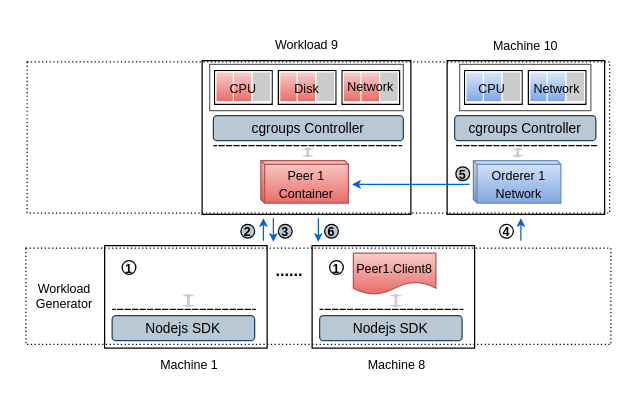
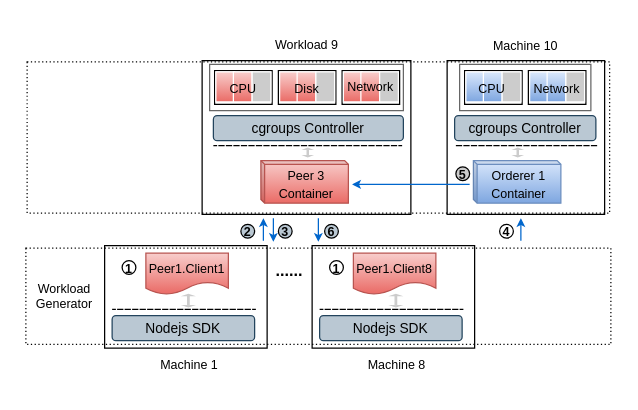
  <mxCell id="0" />
  <mxCell id="1" parent="0" />
  <mxCell id="2" value="&lt;font style=&quot;font-size: 10px;&quot;&gt;Workload&lt;br&gt;Generator&lt;/font&gt;" style="text;html=1;strokeColor=none;fillColor=none;align=center;verticalAlign=middle;whiteSpace=wrap;rounded=0;fontSize=8;" parent="1" vertex="1"><mxGeometry x="21" y="221" width="60" height="30" as="geometry" /></mxCell>
  <mxCell id="3" value="" style="rounded=0;whiteSpace=wrap;html=1;" parent="1" vertex="1"><mxGeometry x="161" y="48" width="167" height="123" as="geometry" /></mxCell>
  <mxCell id="4" value="" style="rounded=0;whiteSpace=wrap;html=1;fillColor=#FFFFFF;fontColor=#333333;strokeColor=#666666;shadow=0;" parent="1" vertex="1"><mxGeometry x="167" y="51" width="155" height="37" as="geometry" /></mxCell>
  <mxCell id="5" value="cgroups Controller" style="rounded=1;whiteSpace=wrap;html=1;fillColor=#bac8d3;strokeColor=#23445d;fontSize=11;" parent="1" vertex="1"><mxGeometry x="170" y="92" width="152" height="20" as="geometry" /></mxCell>
  <mxCell id="6" value="" style="endArrow=none;dashed=1;html=1;rounded=0;fontColor=#000000;shape=link;sketch=0;width=0;" parent="1" edge="1"><mxGeometry width="50" height="50" relative="1" as="geometry"><mxPoint x="321" y="116" as="sourcePoint" /><mxPoint x="170" y="116" as="targetPoint" /></mxGeometry></mxCell>
  <mxCell id="7" value="" style="html=1;shadow=0;dashed=0;align=center;verticalAlign=middle;shape=mxgraph.arrows2.twoWayArrow;dy=0.8;dx=1.0;fontColor=#000000;strokeColor=#CCCCCC;fillColor=#CCCCCC;direction=south;" parent="1" vertex="1"><mxGeometry x="243" y="118" width="5" height="7" as="geometry" /></mxCell>
  <mxCell id="8" value="" style="rounded=0;whiteSpace=wrap;html=1;shadow=0;labelBackgroundColor=none;fontSize=10;fontColor=#000000;strokeColor=#000000;fillColor=#FFFFFF;" parent="1" vertex="1"><mxGeometry x="171" y="56" width="46" height="27" as="geometry" /></mxCell>
  <mxCell id="9" value="" style="rounded=0;whiteSpace=wrap;html=1;shadow=0;fontSize=10;strokeColor=#FFFFFF;fillColor=#f8cecc;imageWidth=21;imageHeight=21;absoluteArcSize=1;gradientColor=#ea6b66;" parent="1" vertex="1"><mxGeometry x="172" y="57" width="15" height="24" as="geometry" /></mxCell>
  <mxCell id="10" value="" style="rounded=0;whiteSpace=wrap;html=1;shadow=0;fontSize=10;strokeColor=#FFFFFF;fillColor=#f8cecc;imageWidth=21;imageHeight=21;absoluteArcSize=1;gradientColor=#ea6b66;" parent="1" vertex="1"><mxGeometry x="186" y="57" width="15" height="24" as="geometry" /></mxCell>
  <mxCell id="11" value="" style="rounded=0;whiteSpace=wrap;html=1;shadow=0;fontSize=10;fontColor=#000000;strokeColor=#FFFFFF;fillColor=#CCCCCC;imageWidth=21;imageHeight=21;absoluteArcSize=1;" parent="1" vertex="1"><mxGeometry x="201" y="57" width="15" height="24" as="geometry" /></mxCell>
  <mxCell id="12" value="CPU" style="text;html=1;strokeColor=none;fillColor=none;align=center;verticalAlign=middle;whiteSpace=wrap;rounded=0;fontSize=10;" parent="1" vertex="1"><mxGeometry x="167" y="58" width="54" height="24" as="geometry" /></mxCell>
  <mxCell id="13" value="" style="rounded=0;whiteSpace=wrap;html=1;shadow=0;labelBackgroundColor=none;fontSize=10;fontColor=#000000;strokeColor=#000000;fillColor=#FFFFFF;" parent="1" vertex="1"><mxGeometry x="222" y="56" width="46" height="27" as="geometry" /></mxCell>
  <mxCell id="14" value="" style="rounded=0;whiteSpace=wrap;html=1;shadow=0;fontSize=10;strokeColor=#FFFFFF;fillColor=#f8cecc;imageWidth=21;imageHeight=21;absoluteArcSize=1;gradientColor=#ea6b66;" parent="1" vertex="1"><mxGeometry x="223" y="57" width="15" height="24" as="geometry" /></mxCell>
  <mxCell id="15" value="" style="rounded=0;whiteSpace=wrap;html=1;shadow=0;fontSize=10;strokeColor=#FFFFFF;fillColor=#f8cecc;imageWidth=21;imageHeight=21;absoluteArcSize=1;gradientColor=#ea6b66;" parent="1" vertex="1"><mxGeometry x="237" y="57" width="15" height="24" as="geometry" /></mxCell>
  <mxCell id="16" value="" style="rounded=0;whiteSpace=wrap;html=1;shadow=0;fontSize=10;fontColor=#000000;strokeColor=#FFFFFF;fillColor=#CCCCCC;imageWidth=21;imageHeight=21;absoluteArcSize=1;" parent="1" vertex="1"><mxGeometry x="252" y="57" width="15" height="24" as="geometry" /></mxCell>
  <mxCell id="17" value="Disk" style="text;html=1;strokeColor=none;fillColor=none;align=center;verticalAlign=middle;whiteSpace=wrap;rounded=0;fontSize=10;" parent="1" vertex="1"><mxGeometry x="218" y="58" width="54" height="24" as="geometry" /></mxCell>
  <mxCell id="18" value="" style="rounded=0;whiteSpace=wrap;html=1;shadow=0;labelBackgroundColor=none;fontSize=10;fontColor=#000000;strokeColor=#000000;fillColor=#FFFFFF;" parent="1" vertex="1"><mxGeometry x="273" y="56" width="46" height="27" as="geometry" /></mxCell>
  <mxCell id="19" value="" style="rounded=0;whiteSpace=wrap;html=1;shadow=0;fontSize=10;strokeColor=#FFFFFF;fillColor=#f8cecc;imageWidth=21;imageHeight=21;absoluteArcSize=1;gradientColor=#ea6b66;" parent="1" vertex="1"><mxGeometry x="274" y="57" width="15" height="24" as="geometry" /></mxCell>
  <mxCell id="20" value="" style="rounded=0;whiteSpace=wrap;html=1;shadow=0;fontSize=10;strokeColor=#FFFFFF;fillColor=#f8cecc;imageWidth=21;imageHeight=21;absoluteArcSize=1;gradientColor=#ea6b66;" parent="1" vertex="1"><mxGeometry x="288" y="57" width="15" height="24" as="geometry" /></mxCell>
  <mxCell id="21" value="" style="rounded=0;whiteSpace=wrap;html=1;shadow=0;fontSize=10;fontColor=#000000;strokeColor=#FFFFFF;fillColor=#CCCCCC;imageWidth=21;imageHeight=21;absoluteArcSize=1;" parent="1" vertex="1"><mxGeometry x="303" y="57" width="15" height="24" as="geometry" /></mxCell>
  <mxCell id="22" value="Network" style="text;html=1;strokeColor=none;fillColor=none;align=center;verticalAlign=middle;whiteSpace=wrap;rounded=0;fontSize=10;" parent="1" vertex="1"><mxGeometry x="269" y="57" width="54" height="24" as="geometry" /></mxCell>
- <mxCell id="23" value="&lt;font style=&quot;font-size: 10px;&quot;&gt;Peer 1&lt;br style=&quot;&quot;&gt;Container&lt;/font&gt;" style="shape=cube;whiteSpace=wrap;html=1;boundedLbl=1;backgroundOutline=1;darkOpacity=0.05;darkOpacity2=0.1;shadow=0;strokeColor=#b85450;fillColor=#f8cecc;size=3;fontSize=11;gradientColor=#ea6b66;" parent="1" vertex="1"><mxGeometry x="208" y="128" width="70" height="34" as="geometry" /></mxCell>
+ <mxCell id="23" value="&lt;font style=&quot;font-size: 10px;&quot;&gt;Peer 3&lt;br style=&quot;&quot;&gt;Container&lt;/font&gt;" style="shape=cube;whiteSpace=wrap;html=1;boundedLbl=1;backgroundOutline=1;darkOpacity=0.05;darkOpacity2=0.1;shadow=0;strokeColor=#b85450;fillColor=#f8cecc;size=3;fontSize=11;gradientColor=#ea6b66;" parent="1" vertex="1"><mxGeometry x="208" y="128" width="70" height="34" as="geometry" /></mxCell>
  <mxCell id="24" value="&lt;font style=&quot;font-size: 10px;&quot;&gt;Workload 9&lt;/font&gt;" style="text;html=1;strokeColor=none;fillColor=none;align=center;verticalAlign=middle;whiteSpace=wrap;rounded=0;fontSize=10;" parent="1" vertex="1"><mxGeometry x="215" y="20" width="60" height="30" as="geometry" /></mxCell>
  <mxCell id="25" value="" style="rounded=0;whiteSpace=wrap;html=1;" parent="1" vertex="1"><mxGeometry x="357" y="48" width="126" height="123" as="geometry" /></mxCell>
  <mxCell id="26" value="" style="rounded=0;whiteSpace=wrap;html=1;fillColor=#FFFFFF;fontColor=#333333;strokeColor=#666666;shadow=0;" parent="1" vertex="1"><mxGeometry x="367" y="51" width="105" height="37" as="geometry" /></mxCell>
  <mxCell id="27" value="cgroups Controller" style="rounded=1;whiteSpace=wrap;html=1;fillColor=#bac8d3;strokeColor=#23445d;fontSize=11;" parent="1" vertex="1"><mxGeometry x="363" y="92" width="113" height="20" as="geometry" /></mxCell>
  <mxCell id="28" value="" style="endArrow=none;dashed=1;html=1;rounded=0;fontColor=#000000;shape=link;sketch=0;width=0;" parent="1" edge="1"><mxGeometry width="50" height="50" relative="1" as="geometry"><mxPoint x="477" y="116" as="sourcePoint" /><mxPoint x="364" y="116" as="targetPoint" /></mxGeometry></mxCell>
  <mxCell id="29" value="" style="html=1;shadow=0;dashed=0;align=center;verticalAlign=middle;shape=mxgraph.arrows2.twoWayArrow;dy=0.8;dx=1.0;fontColor=#000000;strokeColor=#CCCCCC;fillColor=#CCCCCC;direction=south;" parent="1" vertex="1"><mxGeometry x="411" y="118" width="5" height="7" as="geometry" /></mxCell>
  <mxCell id="30" value="" style="rounded=0;whiteSpace=wrap;html=1;shadow=0;labelBackgroundColor=none;fontSize=10;fontColor=#000000;strokeColor=#000000;fillColor=#FFFFFF;" parent="1" vertex="1"><mxGeometry x="371" y="56" width="46" height="27" as="geometry" /></mxCell>
  <mxCell id="31" value="" style="rounded=0;whiteSpace=wrap;html=1;shadow=0;fontSize=10;strokeColor=#FFFFFF;fillColor=#dae8fc;imageWidth=21;imageHeight=21;absoluteArcSize=1;gradientColor=#7ea6e0;" parent="1" vertex="1"><mxGeometry x="372" y="57" width="15" height="24" as="geometry" /></mxCell>
  <mxCell id="32" value="" style="rounded=0;whiteSpace=wrap;html=1;shadow=0;fontSize=10;strokeColor=#FFFFFF;fillColor=#dae8fc;imageWidth=21;imageHeight=21;absoluteArcSize=1;gradientColor=#7ea6e0;" parent="1" vertex="1"><mxGeometry x="386" y="57" width="15" height="24" as="geometry" /></mxCell>
  <mxCell id="33" value="" style="rounded=0;whiteSpace=wrap;html=1;shadow=0;fontSize=10;fontColor=#000000;strokeColor=#FFFFFF;fillColor=#CCCCCC;imageWidth=21;imageHeight=21;absoluteArcSize=1;" parent="1" vertex="1"><mxGeometry x="401" y="57" width="15" height="24" as="geometry" /></mxCell>
  <mxCell id="34" value="CPU" style="text;html=1;strokeColor=none;fillColor=none;align=center;verticalAlign=middle;whiteSpace=wrap;rounded=0;fontSize=10;" parent="1" vertex="1"><mxGeometry x="366" y="58" width="54" height="24" as="geometry" /></mxCell>
  <mxCell id="35" value="" style="rounded=0;whiteSpace=wrap;html=1;shadow=0;labelBackgroundColor=none;fontSize=10;fontColor=#000000;strokeColor=#000000;fillColor=#FFFFFF;" parent="1" vertex="1"><mxGeometry x="422" y="56" width="46" height="27" as="geometry" /></mxCell>
  <mxCell id="36" value="" style="rounded=0;whiteSpace=wrap;html=1;shadow=0;fontSize=10;strokeColor=#FFFFFF;fillColor=#dae8fc;imageWidth=21;imageHeight=21;absoluteArcSize=1;gradientColor=#7ea6e0;" parent="1" vertex="1"><mxGeometry x="423" y="57" width="15" height="24" as="geometry" /></mxCell>
  <mxCell id="37" value="" style="rounded=0;whiteSpace=wrap;html=1;shadow=0;fontSize=10;strokeColor=#FFFFFF;fillColor=#dae8fc;imageWidth=21;imageHeight=21;absoluteArcSize=1;gradientColor=#7ea6e0;" parent="1" vertex="1"><mxGeometry x="437" y="57" width="15" height="24" as="geometry" /></mxCell>
  <mxCell id="38" value="" style="rounded=0;whiteSpace=wrap;html=1;shadow=0;fontSize=10;fontColor=#000000;strokeColor=#FFFFFF;fillColor=#CCCCCC;imageWidth=21;imageHeight=21;absoluteArcSize=1;" parent="1" vertex="1"><mxGeometry x="452" y="57" width="15" height="24" as="geometry" /></mxCell>
  <mxCell id="39" value="Network" style="text;html=1;strokeColor=none;fillColor=none;align=center;verticalAlign=middle;whiteSpace=wrap;rounded=0;fontSize=10;" parent="1" vertex="1"><mxGeometry x="418" y="58" width="54" height="24" as="geometry" /></mxCell>
- <mxCell id="40" value="&lt;font style=&quot;font-size: 10px;&quot;&gt;Orderer 1&lt;br style=&quot;&quot;&gt;Network&lt;/font&gt;" style="shape=cube;whiteSpace=wrap;html=1;boundedLbl=1;backgroundOutline=1;darkOpacity=0.05;darkOpacity2=0.1;shadow=0;strokeColor=#6c8ebf;fillColor=#dae8fc;size=3;fontSize=11;gradientColor=#7ea6e0;" parent="1" vertex="1"><mxGeometry x="378" y="128" width="70" height="34" as="geometry" /></mxCell>
+ <mxCell id="40" value="&lt;font style=&quot;font-size: 10px;&quot;&gt;Orderer 1&lt;br style=&quot;&quot;&gt;Container&lt;/font&gt;" style="shape=cube;whiteSpace=wrap;html=1;boundedLbl=1;backgroundOutline=1;darkOpacity=0.05;darkOpacity2=0.1;shadow=0;strokeColor=#6c8ebf;fillColor=#dae8fc;size=3;fontSize=11;gradientColor=#7ea6e0;" parent="1" vertex="1"><mxGeometry x="378" y="128" width="70" height="34" as="geometry" /></mxCell>
  <mxCell id="41" value="&lt;font style=&quot;font-size: 10px;&quot;&gt;Machine 10&lt;/font&gt;" style="text;html=1;strokeColor=none;fillColor=none;align=center;verticalAlign=middle;whiteSpace=wrap;rounded=0;fontSize=10;" parent="1" vertex="1"><mxGeometry x="390" y="21" width="60" height="30" as="geometry" /></mxCell>
  <mxCell id="42" value="" style="endArrow=classic;html=1;rounded=0;fontSize=10;strokeColor=#0066CC;endSize=4;startSize=4;" parent="1" edge="1"><mxGeometry width="50" height="50" relative="1" as="geometry"><mxPoint x="416" y="192" as="sourcePoint" /><mxPoint x="416" y="174" as="targetPoint" /></mxGeometry></mxCell>
  <mxCell id="43" value="4" style="ellipse;whiteSpace=wrap;html=1;aspect=fixed;fontSize=10;strokeColor=#000000;fillColor=#FFFFFF;fontStyle=1" parent="1" vertex="1"><mxGeometry x="399" y="179" width="11" height="11" as="geometry" /></mxCell>
  <mxCell id="44" value="" style="endArrow=classic;html=1;rounded=0;fontSize=10;strokeColor=#0066CC;endSize=4;startSize=4;jumpSize=6;" parent="1" edge="1"><mxGeometry width="50" height="50" relative="1" as="geometry"><mxPoint x="375" y="147" as="sourcePoint" /><mxPoint x="281" y="147" as="targetPoint" /></mxGeometry></mxCell>
  <mxCell id="45" value="5" style="ellipse;whiteSpace=wrap;html=1;aspect=fixed;fontSize=10;strokeColor=#000000;fillColor=#cccccc;fontStyle=1;" parent="1" vertex="1"><mxGeometry x="364" y="133" width="11" height="11" as="geometry" /></mxCell>
  <mxCell id="46" value="" style="rounded=0;whiteSpace=wrap;html=1;shadow=0;labelBackgroundColor=none;fontSize=11;dashed=1;dashPattern=1 2;fillColor=none;strokeColor=#000000;" parent="1" vertex="1"><mxGeometry x="21" y="49" width="466" height="121" as="geometry" /></mxCell>
  <mxCell id="47" value="" style="rounded=0;whiteSpace=wrap;html=1;" vertex="1" parent="1"><mxGeometry x="83" y="196" width="130" height="82" as="geometry" /></mxCell>
  <mxCell id="48" value="Nodejs SDK" style="rounded=1;whiteSpace=wrap;html=1;fontSize=11;fillColor=#bac8d3;strokeColor=#23445d;" vertex="1" parent="1"><mxGeometry x="89" y="252" width="114" height="20" as="geometry" /></mxCell>
  <mxCell id="49" value="" style="endArrow=none;dashed=1;html=1;rounded=0;fontColor=#000000;shape=link;sketch=0;width=0;" edge="1" parent="1"><mxGeometry width="50" height="50" relative="1" as="geometry"><mxPoint x="204" y="247" as="sourcePoint" /><mxPoint x="89" y="247" as="targetPoint" /></mxGeometry></mxCell>
  <mxCell id="50" value="" style="html=1;shadow=0;dashed=0;align=center;verticalAlign=middle;shape=mxgraph.arrows2.twoWayArrow;dy=0.8;dx=1.0;fontColor=#000000;strokeColor=#CCCCCC;fillColor=#CCCCCC;direction=south;" vertex="1" parent="1"><mxGeometry x="147" y="235" width="6" height="10" as="geometry" /></mxCell>
+ <mxCell id="51" value="&lt;font style=&quot;font-size: 10px;&quot;&gt;Peer1.Client1&lt;/font&gt;" style="shape=document;whiteSpace=wrap;html=1;boundedLbl=1;fillColor=#f8cecc;strokeColor=#b85450;gradientColor=#ea6b66;" vertex="1" parent="1"><mxGeometry x="116" y="202" width="66" height="33" as="geometry" /></mxCell>
  <mxCell id="52" value="&lt;font style=&quot;font-size: 10px;&quot;&gt;Machine 1&lt;/font&gt;" style="text;html=1;strokeColor=none;fillColor=none;align=center;verticalAlign=middle;whiteSpace=wrap;rounded=0;fontSize=10;" vertex="1" parent="1"><mxGeometry x="121" y="276" width="60" height="30" as="geometry" /></mxCell>
  <mxCell id="53" value="1" style="ellipse;whiteSpace=wrap;html=1;aspect=fixed;fontSize=10;strokeColor=#000000;fillColor=#FFFFFF;fontStyle=1" vertex="1" parent="1"><mxGeometry x="97" y="208" width="11" height="11" as="geometry" /></mxCell>
  <mxCell id="54" value="&lt;b&gt;&lt;font style=&quot;font-size: 13px;&quot;&gt;......&lt;/font&gt;&lt;/b&gt;" style="text;html=1;strokeColor=none;fillColor=none;align=center;verticalAlign=middle;whiteSpace=wrap;rounded=0;fontSize=10;" vertex="1" parent="1"><mxGeometry x="201" y="201" width="60" height="30" as="geometry" /></mxCell>
  <mxCell id="55" value="" style="rounded=0;whiteSpace=wrap;html=1;" vertex="1" parent="1"><mxGeometry x="249" y="196" width="130" height="82" as="geometry" /></mxCell>
  <mxCell id="56" value="Nodejs SDK" style="rounded=1;whiteSpace=wrap;html=1;fontSize=11;fillColor=#bac8d3;strokeColor=#23445d;" vertex="1" parent="1"><mxGeometry x="255" y="252" width="114" height="20" as="geometry" /></mxCell>
  <mxCell id="57" value="" style="endArrow=none;dashed=1;html=1;rounded=0;fontColor=#000000;shape=link;sketch=0;width=0;" edge="1" parent="1"><mxGeometry width="50" height="50" relative="1" as="geometry"><mxPoint x="370" y="247" as="sourcePoint" /><mxPoint x="255" y="247" as="targetPoint" /></mxGeometry></mxCell>
  <mxCell id="58" value="" style="html=1;shadow=0;dashed=0;align=center;verticalAlign=middle;shape=mxgraph.arrows2.twoWayArrow;dy=0.8;dx=1.0;fontColor=#000000;strokeColor=#CCCCCC;fillColor=#CCCCCC;direction=south;" vertex="1" parent="1"><mxGeometry x="313" y="235" width="6" height="10" as="geometry" /></mxCell>
  <mxCell id="59" value="&lt;font style=&quot;font-size: 10px;&quot;&gt;Peer1.Client8&lt;/font&gt;" style="shape=document;whiteSpace=wrap;html=1;boundedLbl=1;fillColor=#f8cecc;strokeColor=#b85450;gradientColor=#ea6b66;" vertex="1" parent="1"><mxGeometry x="282" y="202" width="66" height="33" as="geometry" /></mxCell>
  <mxCell id="60" value="&lt;font style=&quot;font-size: 10px;&quot;&gt;Machine 8&lt;/font&gt;" style="text;html=1;strokeColor=none;fillColor=none;align=center;verticalAlign=middle;whiteSpace=wrap;rounded=0;fontSize=10;" vertex="1" parent="1"><mxGeometry x="287" y="276" width="60" height="30" as="geometry" /></mxCell>
  <mxCell id="61" value="1" style="ellipse;whiteSpace=wrap;html=1;aspect=fixed;fontSize=10;strokeColor=#000000;fillColor=#FFFFFF;fontStyle=1" vertex="1" parent="1"><mxGeometry x="263" y="208" width="11" height="11" as="geometry" /></mxCell>
  <mxCell id="62" value="" style="endArrow=classic;html=1;rounded=0;fontSize=10;strokeColor=#0066CC;endSize=4;startSize=4;" edge="1" parent="1"><mxGeometry width="50" height="50" relative="1" as="geometry"><mxPoint x="210" y="192" as="sourcePoint" /><mxPoint x="210" y="174" as="targetPoint" /></mxGeometry></mxCell>
  <mxCell id="63" value="" style="endArrow=classic;html=1;rounded=0;fontSize=10;strokeColor=#0066CC;endSize=4;startSize=4;jumpSize=6;" edge="1" parent="1"><mxGeometry width="50" height="50" relative="1" as="geometry"><mxPoint x="218" y="174" as="sourcePoint" /><mxPoint x="218" y="193" as="targetPoint" /></mxGeometry></mxCell>
  <mxCell id="64" value="" style="endArrow=classic;html=1;rounded=0;fontSize=10;strokeColor=#0066CC;endSize=4;startSize=4;jumpSize=6;" edge="1" parent="1"><mxGeometry width="50" height="50" relative="1" as="geometry"><mxPoint x="254" y="174" as="sourcePoint" /><mxPoint x="254" y="193" as="targetPoint" /></mxGeometry></mxCell>
  <mxCell id="65" value="2" style="ellipse;whiteSpace=wrap;html=1;aspect=fixed;fontSize=10;strokeColor=#000000;fillColor=#bac8d3;fontStyle=1;" vertex="1" parent="1"><mxGeometry x="192" y="179" width="11" height="11" as="geometry" /></mxCell>
  <mxCell id="66" value="3" style="ellipse;whiteSpace=wrap;html=1;aspect=fixed;fontSize=10;strokeColor=#000000;fillColor=#bac8d3;fontStyle=1;" vertex="1" parent="1"><mxGeometry x="222" y="179" width="11" height="11" as="geometry" /></mxCell>
  <mxCell id="67" value="6" style="ellipse;whiteSpace=wrap;html=1;aspect=fixed;fontSize=10;strokeColor=#000000;fillColor=#bac8d3;fontStyle=1;" vertex="1" parent="1"><mxGeometry x="259" y="179" width="11" height="11" as="geometry" /></mxCell>
  <mxCell id="68" value="" style="rounded=0;whiteSpace=wrap;html=1;shadow=0;labelBackgroundColor=none;fontSize=11;dashed=1;dashPattern=1 2;fillColor=none;strokeColor=#000000;" parent="1" vertex="1"><mxGeometry x="20" y="198" width="468" height="77" as="geometry" /></mxCell>
